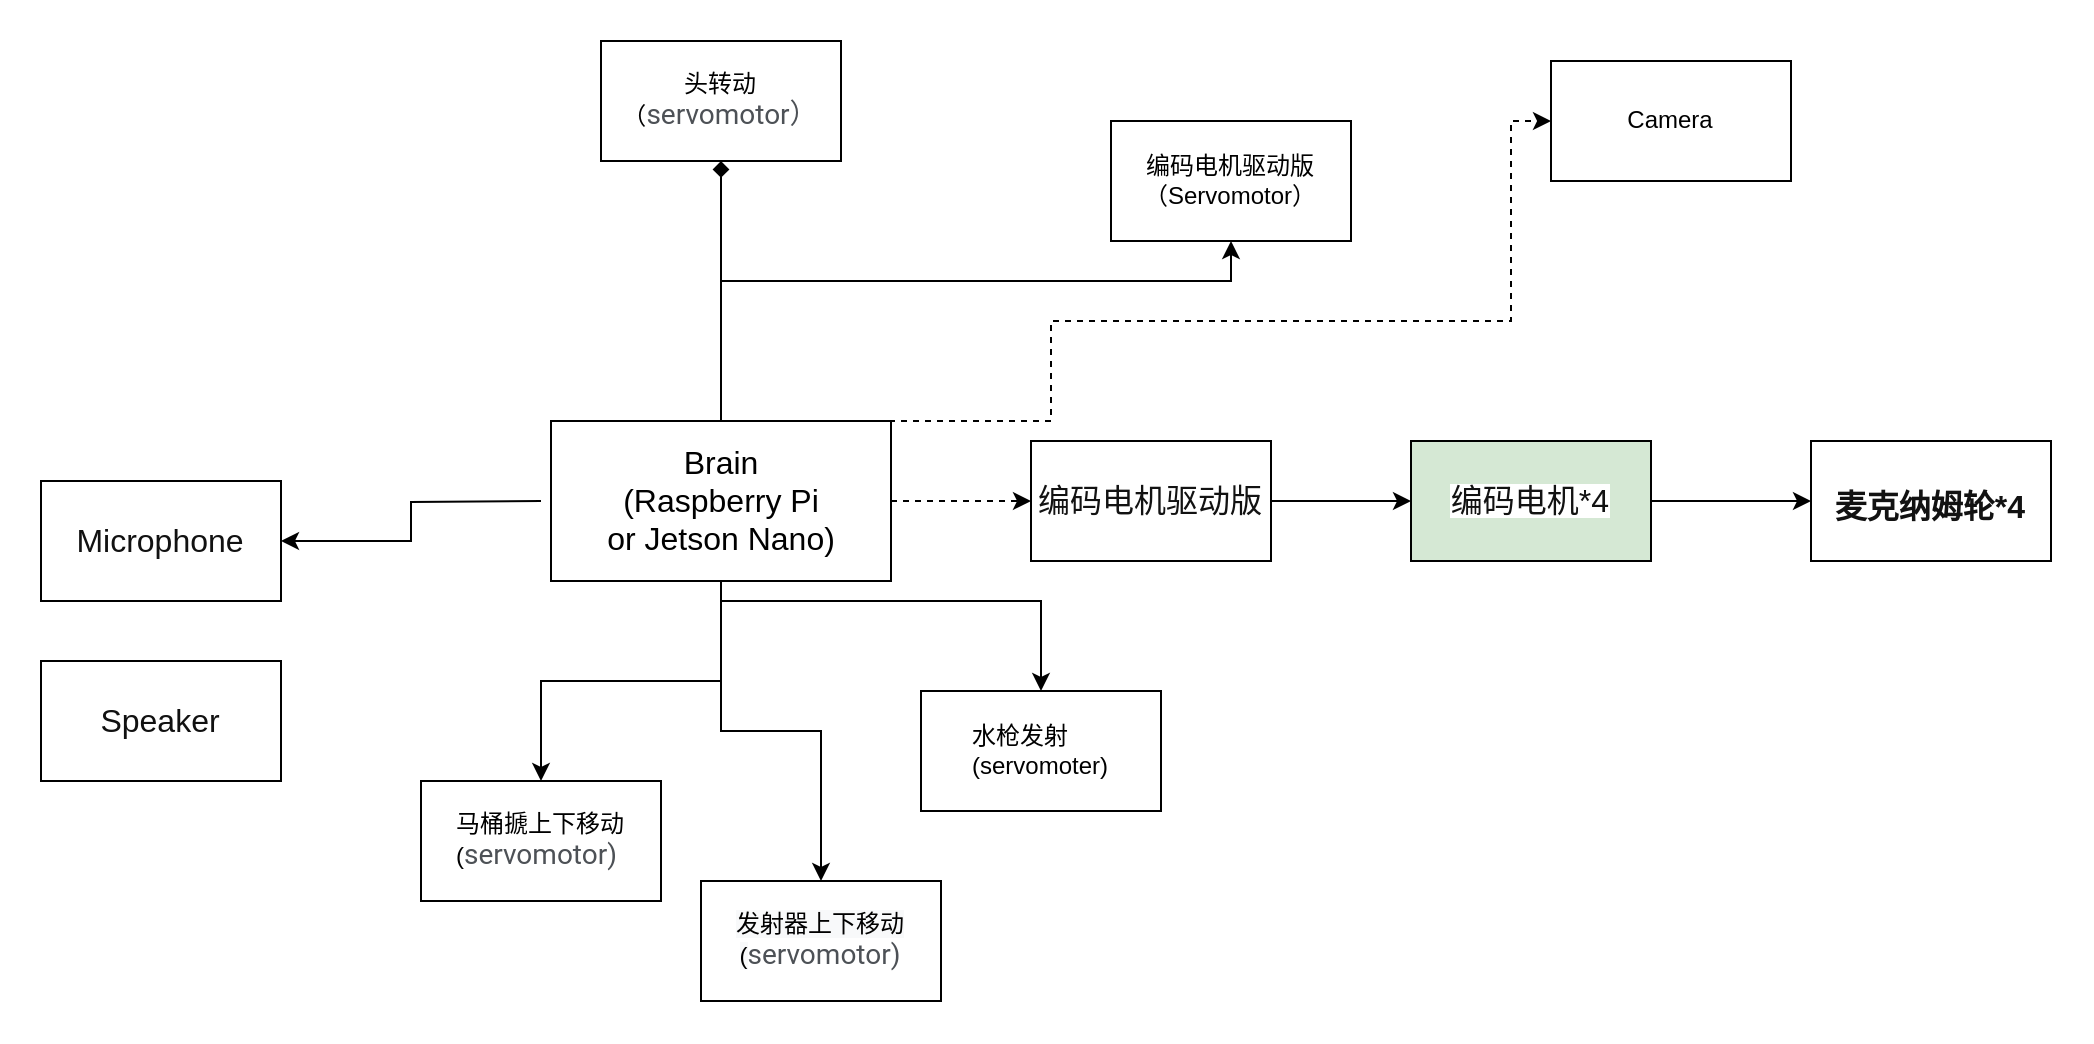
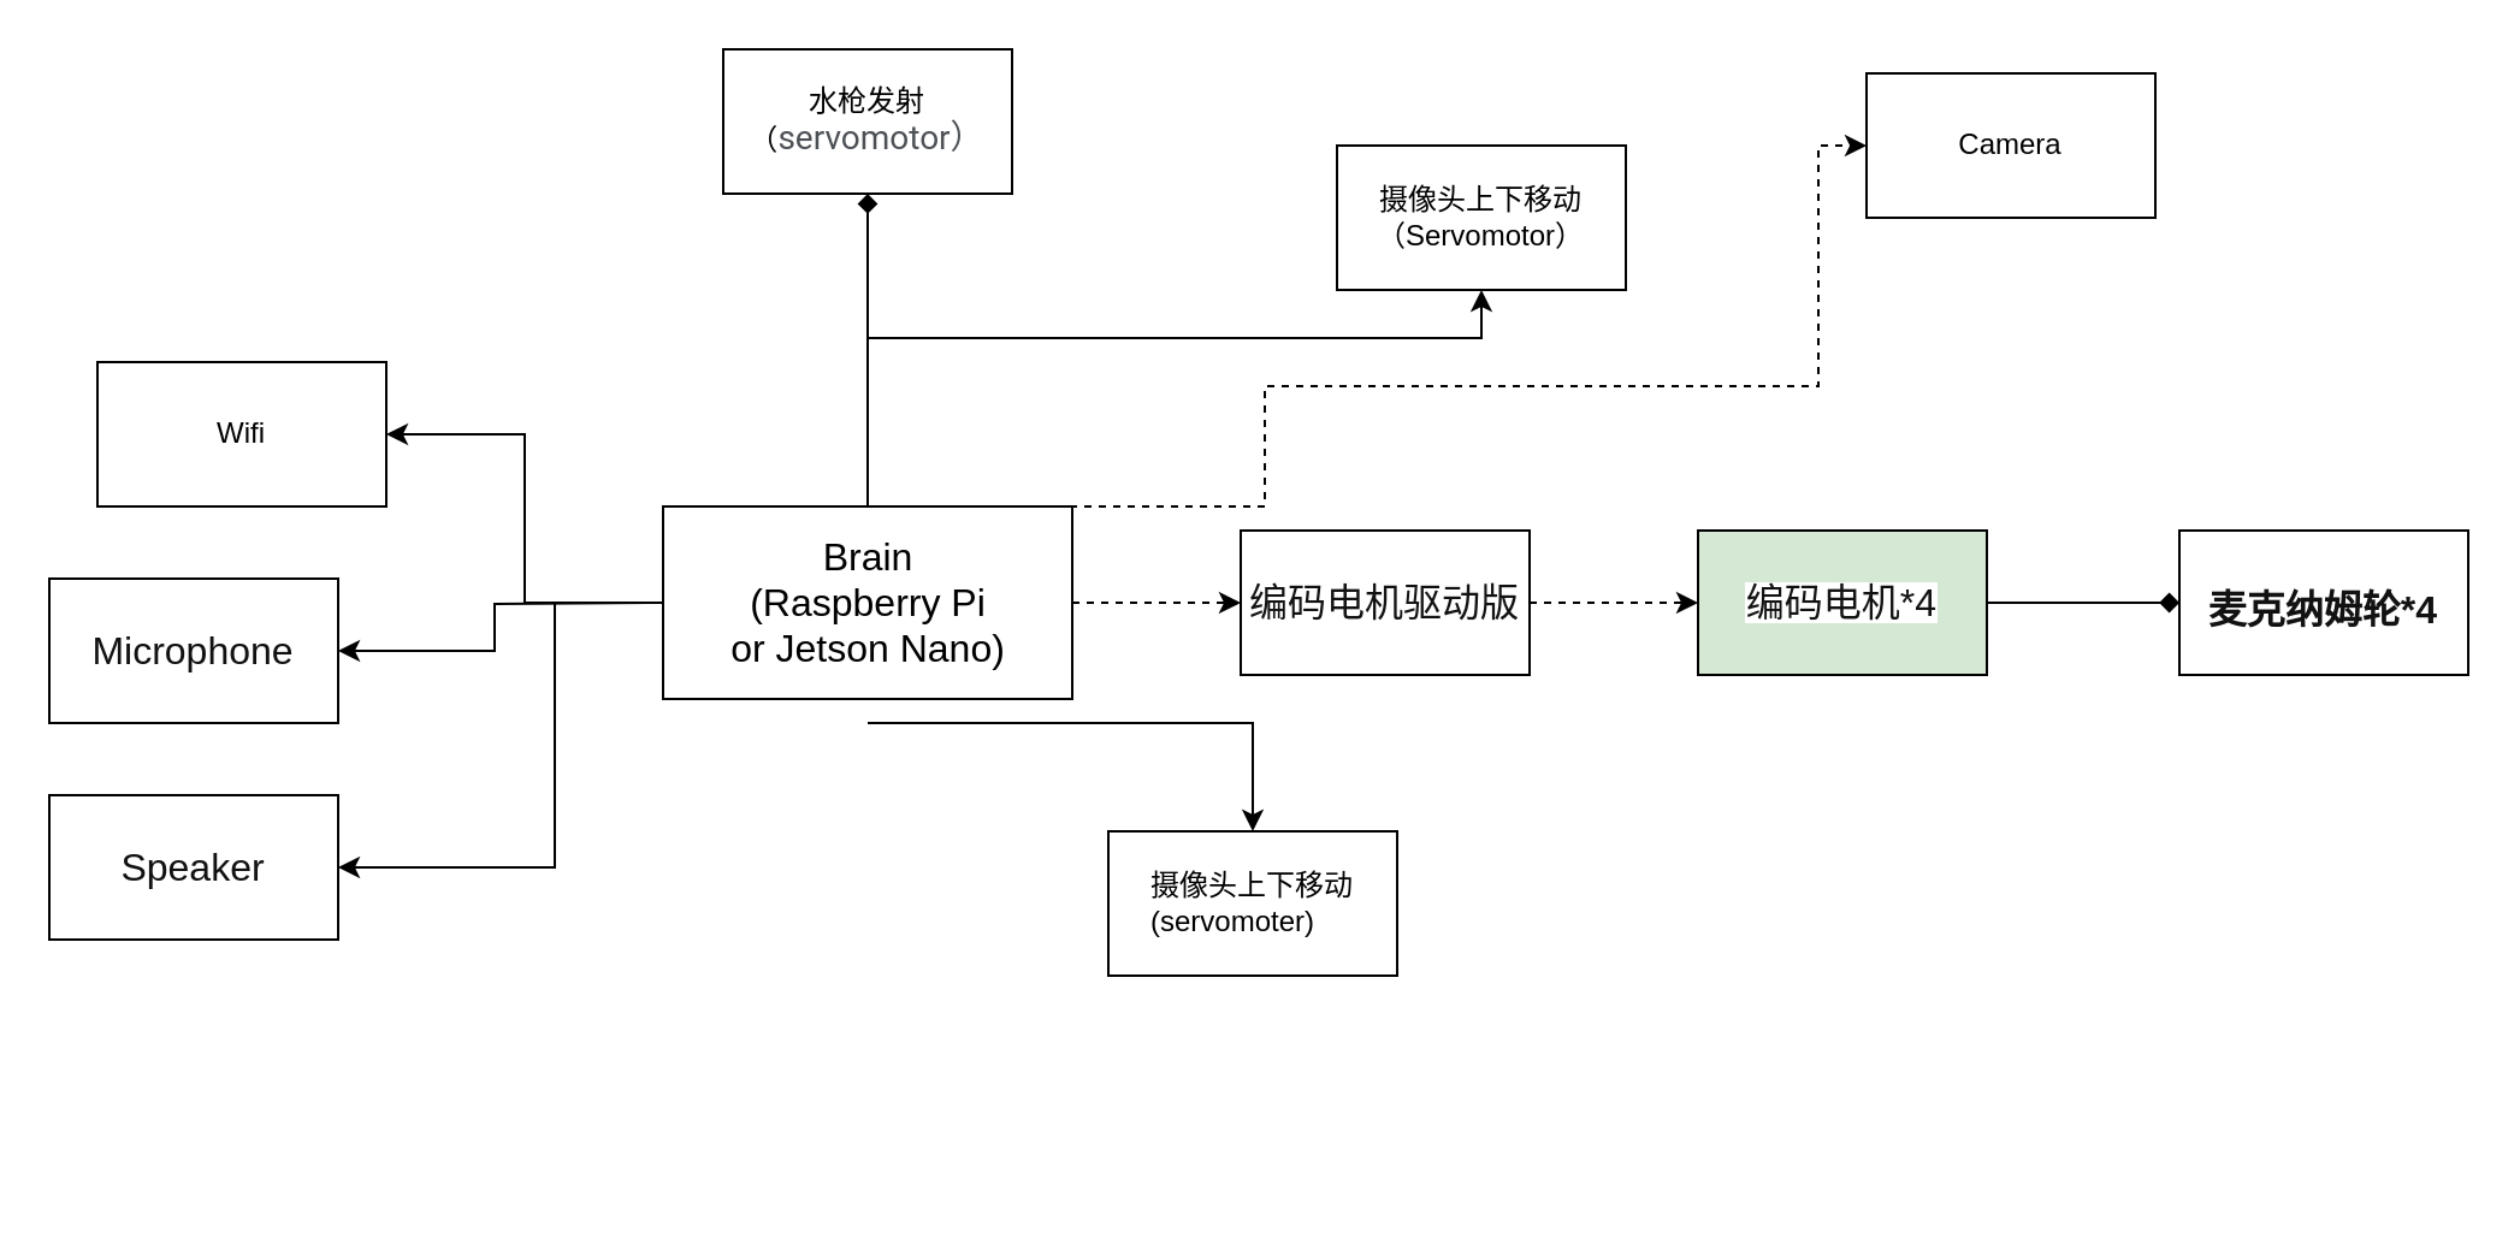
  <mxCell id="0" />
  <mxCell id="1" parent="0" />
  <mxCell id="2" value="" style="edgeStyle=orthogonalEdgeStyle;rounded=0;orthogonalLoop=1;jettySize=auto;html=1;dashed=1;" edge="1" parent="1" source="7" target="9"><mxGeometry relative="1" as="geometry" /></mxCell>
  <mxCell id="3" value="" style="edgeStyle=orthogonalEdgeStyle;rounded=0;orthogonalLoop=1;jettySize=auto;html=1;entryX=0;entryY=0.5;entryDx=0;entryDy=0;exitX=0.5;exitY=0;exitDx=0;exitDy=0;dashed=1;" edge="1" parent="1" source="7" target="13"><mxGeometry relative="1" as="geometry"><Array as="points"><mxPoint x="525" y="210" /><mxPoint x="525" y="160" /><mxPoint x="755" y="160" /><mxPoint x="755" y="60" /></Array></mxGeometry></mxCell>
  <mxCell id="4" value="" style="edgeStyle=orthogonalEdgeStyle;rounded=0;orthogonalLoop=1;jettySize=auto;html=1;entryX=0.5;entryY=1;entryDx=0;entryDy=0;endArrow=diamond;" edge="1" parent="1" source="7" target="14"><mxGeometry relative="1" as="geometry"><mxPoint x="360" y="120" as="targetPoint" /></mxGeometry></mxCell>
- <mxCell id="5" value="" style="edgeStyle=orthogonalEdgeStyle;rounded=0;orthogonalLoop=1;jettySize=auto;html=1;" edge="1" parent="1" source="7" target="18"><mxGeometry relative="1" as="geometry" /></mxCell>
+ <mxCell id="6" value="" style="edgeStyle=orthogonalEdgeStyle;rounded=0;orthogonalLoop=1;jettySize=auto;html=1;" edge="1" parent="1" source="7" target="20"><mxGeometry relative="1" as="geometry" /></mxCell>
  <mxCell id="7" value="&lt;font style=&quot;font-size: 16px&quot;&gt;Brain&lt;br&gt;(Raspberry Pi &lt;br&gt;or Jetson Nano)&lt;/font&gt;" style="html=1;" vertex="1" parent="1"><mxGeometry x="275" y="210" width="170" height="80" as="geometry" /></mxCell>
- <mxCell id="8" value="" style="edgeStyle=orthogonalEdgeStyle;rounded=0;orthogonalLoop=1;jettySize=auto;html=1;" edge="1" parent="1" source="9" target="11"><mxGeometry relative="1" as="geometry" /></mxCell>
+ <mxCell id="8" value="" style="edgeStyle=orthogonalEdgeStyle;rounded=0;orthogonalLoop=1;jettySize=auto;html=1;dashed=1;" edge="1" parent="1" source="9" target="11"><mxGeometry relative="1" as="geometry" /></mxCell>
  <mxCell id="9" value="&lt;span style=&quot;color: rgb(18 , 18 , 18) ; font-family: , , &amp;#34;helvetica neue&amp;#34; , &amp;#34;pingfang sc&amp;#34; , &amp;#34;microsoft yahei&amp;#34; , &amp;#34;source han sans sc&amp;#34; , &amp;#34;noto sans cjk sc&amp;#34; , &amp;#34;wenquanyi micro hei&amp;#34; , sans-serif ; font-size: medium ; background-color: rgb(255 , 255 , 255)&quot;&gt;编码电机驱动版&lt;/span&gt;" style="whiteSpace=wrap;html=1;" vertex="1" parent="1"><mxGeometry x="515" y="220" width="120" height="60" as="geometry" /></mxCell>
- <mxCell id="10" value="" style="edgeStyle=orthogonalEdgeStyle;rounded=0;orthogonalLoop=1;jettySize=auto;html=1;" edge="1" parent="1" source="11" target="12"><mxGeometry relative="1" as="geometry" /></mxCell>
+ <mxCell id="10" value="" style="edgeStyle=orthogonalEdgeStyle;rounded=0;orthogonalLoop=1;jettySize=auto;html=1;endArrow=diamond;" edge="1" parent="1" source="11" target="12"><mxGeometry relative="1" as="geometry" /></mxCell>
  <mxCell id="11" value="&lt;span style=&quot;color: rgb(18 , 18 , 18) ; font-family: , , &amp;#34;helvetica neue&amp;#34; , &amp;#34;pingfang sc&amp;#34; , &amp;#34;microsoft yahei&amp;#34; , &amp;#34;source han sans sc&amp;#34; , &amp;#34;noto sans cjk sc&amp;#34; , &amp;#34;wenquanyi micro hei&amp;#34; , sans-serif ; font-size: medium ; background-color: rgb(255 , 255 , 255)&quot;&gt;编码电机*4&lt;/span&gt;" style="whiteSpace=wrap;html=1;fillColor=#d5e8d4;" vertex="1" parent="1"><mxGeometry x="705" y="220" width="120" height="60" as="geometry" /></mxCell>
  <mxCell id="12" value="&lt;h1 class=&quot;Post-Title&quot; style=&quot;margin: 24px 0px ; font-stretch: inherit ; line-height: 1.22 ; overflow-wrap: break-word ; color: rgb(18 , 18 , 18) ; background-color: rgb(255 , 255 , 255)&quot;&gt;&lt;font style=&quot;font-size: 16px&quot;&gt;麦克纳姆轮*4&lt;/font&gt;&lt;/h1&gt;" style="whiteSpace=wrap;html=1;fontStyle=0" vertex="1" parent="1"><mxGeometry x="905" y="220" width="120" height="60" as="geometry" /></mxCell>
  <mxCell id="13" value="Camera" style="whiteSpace=wrap;html=1;" vertex="1" parent="1"><mxGeometry x="775" y="30" width="120" height="60" as="geometry" /></mxCell>
- <mxCell id="14" value="头转动 （&lt;span style=&quot;color: rgb(77 , 81 , 86) ; font-family: &amp;#34;roboto&amp;#34; , &amp;#34;arial&amp;#34; , sans-serif ; font-size: 14px ; text-align: left ; background-color: rgb(255 , 255 , 255)&quot;&gt;servomotor）&lt;/span&gt;" style="whiteSpace=wrap;html=1;" vertex="1" parent="1"><mxGeometry x="300" y="20" width="120" height="60" as="geometry" /></mxCell>
- <mxCell id="15" value="&lt;div style=&quot;text-align: center&quot;&gt;&lt;span style=&quot;text-align: left ; background-color: rgb(248 , 249 , 250)&quot;&gt;发射器上下移动&lt;/span&gt;&lt;/div&gt;&lt;div style=&quot;text-align: center&quot;&gt;&lt;span style=&quot;text-align: left ; background-color: rgb(248 , 249 , 250)&quot;&gt;(&lt;/span&gt;&lt;span style=&quot;background-color: rgb(255 , 255 , 255) ; color: rgb(77 , 81 , 86) ; font-family: &amp;#34;roboto&amp;#34; , &amp;#34;arial&amp;#34; , sans-serif ; font-size: 14px ; text-align: left&quot;&gt;servomotor)&lt;/span&gt;&lt;/div&gt;" style="whiteSpace=wrap;html=1;" vertex="1" parent="1"><mxGeometry x="350" y="440" width="120" height="60" as="geometry" /></mxCell>
- <mxCell id="16" value="编码电机驱动版（Servomotor）" style="whiteSpace=wrap;html=1;" vertex="1" parent="1"><mxGeometry x="555" y="60" width="120" height="60" as="geometry" /></mxCell>
+ <mxCell id="14" value="水枪发射 （&lt;span style=&quot;color: rgb(77 , 81 , 86) ; font-family: &amp;#34;roboto&amp;#34; , &amp;#34;arial&amp;#34; , sans-serif ; font-size: 14px ; text-align: left ; background-color: rgb(255 , 255 , 255)&quot;&gt;servomotor）&lt;/span&gt;" style="whiteSpace=wrap;html=1;" vertex="1" parent="1"><mxGeometry x="300" y="20" width="120" height="60" as="geometry" /></mxCell>
+ <mxCell id="16" value="摄像头上下移动（Servomotor）" style="whiteSpace=wrap;html=1;" vertex="1" parent="1"><mxGeometry x="555" y="60" width="120" height="60" as="geometry" /></mxCell>
  <mxCell id="17" value="" style="edgeStyle=orthogonalEdgeStyle;rounded=0;orthogonalLoop=1;jettySize=auto;html=1;entryX=0.5;entryY=1;entryDx=0;entryDy=0;exitX=0.5;exitY=0;exitDx=0;exitDy=0;" edge="1" parent="1" source="7" target="16"><mxGeometry relative="1" as="geometry"><mxPoint x="370" y="220" as="sourcePoint" /><mxPoint x="370" y="90" as="targetPoint" /><Array as="points"><mxPoint x="360" y="140" /><mxPoint x="615" y="140" /></Array></mxGeometry></mxCell>
- <mxCell id="18" value="&lt;div style=&quot;text-align: left&quot;&gt;马桶搋上下移动&lt;/div&gt;&lt;div style=&quot;text-align: left&quot;&gt;(&lt;span style=&quot;background-color: rgb(255 , 255 , 255) ; color: rgb(77 , 81 , 86) ; font-family: &amp;#34;roboto&amp;#34; , &amp;#34;arial&amp;#34; , sans-serif ; font-size: 14px&quot;&gt;servomotor)&lt;/span&gt;&lt;/div&gt;" style="whiteSpace=wrap;html=1;" vertex="1" parent="1"><mxGeometry x="210" y="390" width="120" height="60" as="geometry" /></mxCell>
- <mxCell id="19" value="" style="edgeStyle=orthogonalEdgeStyle;rounded=0;orthogonalLoop=1;jettySize=auto;html=1;exitX=0.5;exitY=1;exitDx=0;exitDy=0;" edge="1" parent="1" source="7" target="15"><mxGeometry relative="1" as="geometry"><mxPoint x="370" y="300" as="sourcePoint" /><mxPoint x="275" y="370" as="targetPoint" /></mxGeometry></mxCell>
+ <mxCell id="20" value="Wifi" style="whiteSpace=wrap;html=1;" vertex="1" parent="1"><mxGeometry x="40" y="150" width="120" height="60" as="geometry" /></mxCell>
  <mxCell id="21" value="&lt;h1 id=&quot;title&quot; class=&quot;a-size-large a-spacing-none&quot; style=&quot;box-sizing: border-box; padding: 0px; margin: 0px; font-weight: 400; color: rgb(17, 17, 17); font-family: &amp;quot;amazon ember&amp;quot;, arial, sans-serif; background-color: rgb(255, 255, 255); font-size: 16px; line-height: 32px;&quot;&gt;&lt;span id=&quot;productTitle&quot; class=&quot;a-size-large product-title-word-break&quot; style=&quot;box-sizing: border-box; word-break: break-word; line-height: 32px; font-size: 16px;&quot;&gt;Microphone&lt;/span&gt;&lt;/h1&gt;" style="whiteSpace=wrap;html=1;fontSize=16;" vertex="1" parent="1"><mxGeometry x="20" y="240" width="120" height="60" as="geometry" /></mxCell>
  <mxCell id="22" value="" style="edgeStyle=orthogonalEdgeStyle;rounded=0;orthogonalLoop=1;jettySize=auto;html=1;entryX=1;entryY=0.5;entryDx=0;entryDy=0;" edge="1" parent="1" target="21"><mxGeometry relative="1" as="geometry"><mxPoint x="270" y="250" as="sourcePoint" /><mxPoint x="170" y="190" as="targetPoint" /></mxGeometry></mxCell>
- <mxCell id="23" value="&lt;div style=&quot;text-align: left&quot;&gt;水枪发射&lt;/div&gt;&lt;div style=&quot;text-align: left&quot;&gt;(servomoter)&lt;/div&gt;" style="whiteSpace=wrap;html=1;" vertex="1" parent="1"><mxGeometry x="460" y="345" width="120" height="60" as="geometry" /></mxCell>
+ <mxCell id="23" value="&lt;div style=&quot;text-align: left&quot;&gt;摄像头上下移动&lt;/div&gt;&lt;div style=&quot;text-align: left&quot;&gt;(servomoter)&lt;/div&gt;" style="whiteSpace=wrap;html=1;" vertex="1" parent="1"><mxGeometry x="460" y="345" width="120" height="60" as="geometry" /></mxCell>
  <mxCell id="24" value="" style="edgeStyle=orthogonalEdgeStyle;rounded=0;orthogonalLoop=1;jettySize=auto;html=1;entryX=0.5;entryY=0;entryDx=0;entryDy=0;" edge="1" parent="1" target="23"><mxGeometry relative="1" as="geometry"><mxPoint x="360" y="300" as="sourcePoint" /><mxPoint x="525" y="260" as="targetPoint" /><Array as="points"><mxPoint x="520" y="300" /></Array></mxGeometry></mxCell>
  <mxCell id="25" value="&lt;h1 id=&quot;title&quot; class=&quot;a-size-large a-spacing-none&quot; style=&quot;box-sizing: border-box ; padding: 0px ; margin: 0px ; font-weight: 400 ; color: rgb(17 , 17 , 17) ; font-family: &amp;#34;amazon ember&amp;#34; , &amp;#34;arial&amp;#34; , sans-serif ; background-color: rgb(255 , 255 , 255) ; font-size: 16px ; line-height: 32px&quot;&gt;&lt;span id=&quot;productTitle&quot; class=&quot;a-size-large product-title-word-break&quot; style=&quot;box-sizing: border-box ; word-break: break-word ; line-height: 32px ; font-size: 16px&quot;&gt;Speaker&lt;/span&gt;&lt;/h1&gt;" style="whiteSpace=wrap;html=1;fontSize=16;" vertex="1" parent="1"><mxGeometry x="20" y="330" width="120" height="60" as="geometry" /></mxCell>
+ <mxCell id="26" value="" style="edgeStyle=orthogonalEdgeStyle;rounded=0;orthogonalLoop=1;jettySize=auto;html=1;entryX=1;entryY=0.5;entryDx=0;entryDy=0;exitX=0;exitY=0.5;exitDx=0;exitDy=0;" edge="1" parent="1" source="7" target="25"><mxGeometry relative="1" as="geometry"><mxPoint x="280" y="260" as="sourcePoint" /><mxPoint x="150" y="280" as="targetPoint" /><Array as="points"><mxPoint x="230" y="250" /><mxPoint x="230" y="360" /></Array></mxGeometry></mxCell>
